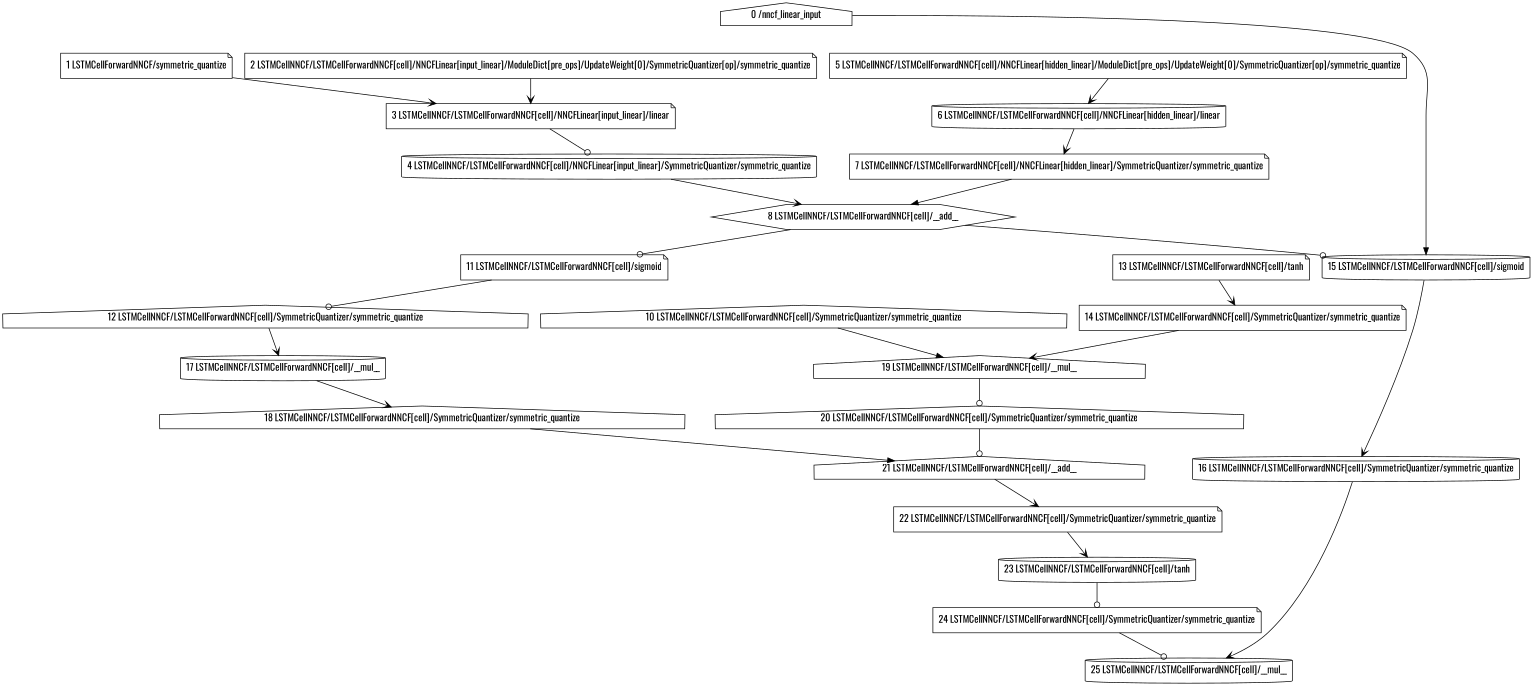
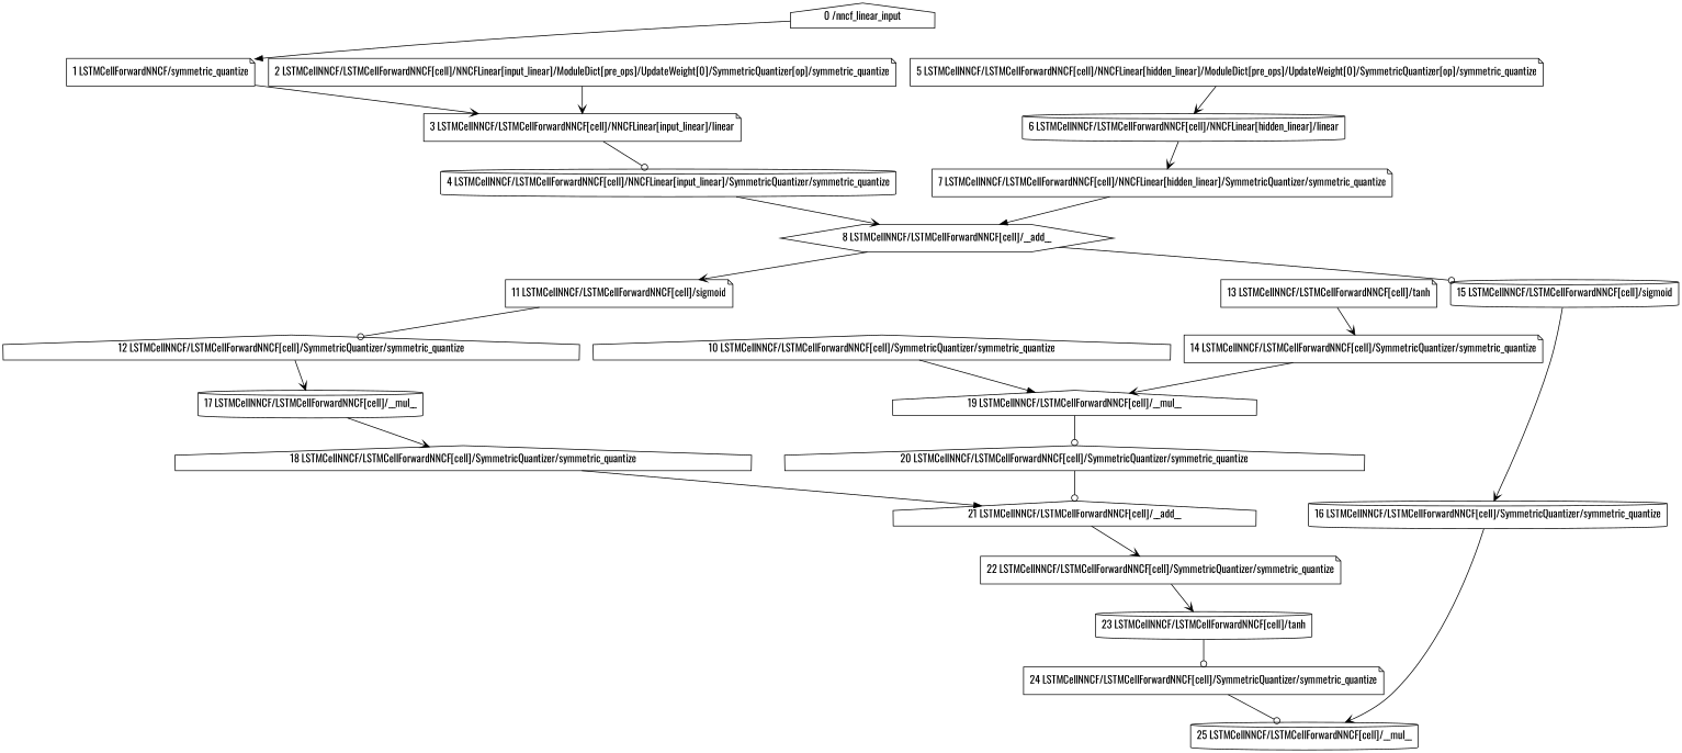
  strict digraph {
    fontname=Oswald
    node [fontname=Oswald shape=note type=symmetric_quantize scope="LSTMCellNNCF/LSTMCellForwardNNCF[cell]"]
    edge [arrowhead=vee fontname=Oswald]
    n1 [label="0 /nncf_linear_input" shape=house type=nncf_model_input scope=""]
    n2 [label="1 LSTMCellForwardNNCF/symmetric_quantize" scope=SymmetricQuantizer]
    "3 LSTMCellNNCF/LSTMCellForwardNNCF[cell]/NNCFLinear[input_linear]/linear" [scope="LSTMCellNNCF/LSTMCellForwardNNCF[cell]/NNCFLinear[input_linear]" type=linear]
    "4 LSTMCellNNCF/LSTMCellForwardNNCF[cell]/NNCFLinear[input_linear]/SymmetricQuantizer/symmetric_quantize" [scope="LSTMCellNNCF/LSTMCellForwardNNCF[cell]/NNCFLinear[input_linear]/SymmetricQuantizer" shape=cylinder]
    "2 LSTMCellNNCF/LSTMCellForwardNNCF[cell]/NNCFLinear[input_linear]/ModuleDict[pre_ops]/UpdateWeight[0]/SymmetricQuantizer[op]/symmetric_quantize" [scope="LSTMCellNNCF/LSTMCellForwardNNCF[cell]/NNCFLinear[input_linear]/ModuleDict[pre_ops]/UpdateWeight[0]/SymmetricQuantizer[op]"]
    "8 LSTMCellNNCF/LSTMCellForwardNNCF[cell]/__add__" [shape=hexagon type=__add__]
    "11 LSTMCellNNCF/LSTMCellForwardNNCF[cell]/sigmoid" [type=sigmoid]
    "15 LSTMCellNNCF/LSTMCellForwardNNCF[cell]/sigmoid" [shape=cylinder type=sigmoid]
    "5 LSTMCellNNCF/LSTMCellForwardNNCF[cell]/NNCFLinear[hidden_linear]/ModuleDict[pre_ops]/UpdateWeight[0]/SymmetricQuantizer[op]/symmetric_quantize" [scope="LSTMCellNNCF/LSTMCellForwardNNCF[cell]/NNCFLinear[hidden_linear]/ModuleDict[pre_ops]/UpdateWeight[0]/SymmetricQuantizer[op]"]
    "6 LSTMCellNNCF/LSTMCellForwardNNCF[cell]/NNCFLinear[hidden_linear]/linear" [scope="LSTMCellNNCF/LSTMCellForwardNNCF[cell]/NNCFLinear[hidden_linear]" shape=cylinder type=linear]
    "7 LSTMCellNNCF/LSTMCellForwardNNCF[cell]/NNCFLinear[hidden_linear]/SymmetricQuantizer/symmetric_quantize" [scope="LSTMCellNNCF/LSTMCellForwardNNCF[cell]/NNCFLinear[hidden_linear]/SymmetricQuantizer"]
    "12 LSTMCellNNCF/LSTMCellForwardNNCF[cell]/SymmetricQuantizer/symmetric_quantize" [scope="LSTMCellNNCF/LSTMCellForwardNNCF[cell]/SymmetricQuantizer" shape=house]
    "13 LSTMCellNNCF/LSTMCellForwardNNCF[cell]/tanh" [type=tanh]
    "14 LSTMCellNNCF/LSTMCellForwardNNCF[cell]/SymmetricQuantizer/symmetric_quantize" [scope="LSTMCellNNCF/LSTMCellForwardNNCF[cell]/SymmetricQuantizer"]
    "16 LSTMCellNNCF/LSTMCellForwardNNCF[cell]/SymmetricQuantizer/symmetric_quantize" [scope="LSTMCellNNCF/LSTMCellForwardNNCF[cell]/SymmetricQuantizer" shape=cylinder]
    "10 LSTMCellNNCF/LSTMCellForwardNNCF[cell]/SymmetricQuantizer/symmetric_quantize" [scope="LSTMCellNNCF/LSTMCellForwardNNCF[cell]/SymmetricQuantizer" shape=house]
    "19 LSTMCellNNCF/LSTMCellForwardNNCF[cell]/__mul__" [shape=house type=__mul__]
    "20 LSTMCellNNCF/LSTMCellForwardNNCF[cell]/SymmetricQuantizer/symmetric_quantize" [scope="LSTMCellNNCF/LSTMCellForwardNNCF[cell]/SymmetricQuantizer" shape=house]
    "17 LSTMCellNNCF/LSTMCellForwardNNCF[cell]/__mul__" [shape=cylinder type=__mul__]
    "18 LSTMCellNNCF/LSTMCellForwardNNCF[cell]/SymmetricQuantizer/symmetric_quantize" [scope="LSTMCellNNCF/LSTMCellForwardNNCF[cell]/SymmetricQuantizer" shape=house]
    "25 LSTMCellNNCF/LSTMCellForwardNNCF[cell]/__mul__" [shape=cylinder type=__mul__]
    "21 LSTMCellNNCF/LSTMCellForwardNNCF[cell]/__add__" [shape=house type=__add__]
    "22 LSTMCellNNCF/LSTMCellForwardNNCF[cell]/SymmetricQuantizer/symmetric_quantize" [scope="LSTMCellNNCF/LSTMCellForwardNNCF[cell]/SymmetricQuantizer"]
    "23 LSTMCellNNCF/LSTMCellForwardNNCF[cell]/tanh" [shape=cylinder type=tanh]
    "24 LSTMCellNNCF/LSTMCellForwardNNCF[cell]/SymmetricQuantizer/symmetric_quantize" [scope="LSTMCellNNCF/LSTMCellForwardNNCF[cell]/SymmetricQuantizer"]
-   n1 -> "15 LSTMCellNNCF/LSTMCellForwardNNCF[cell]/sigmoid" [arrowhead=normal]
+   n1 -> n2 [arrowhead=normal]
    n2 -> "3 LSTMCellNNCF/LSTMCellForwardNNCF[cell]/NNCFLinear[input_linear]/linear"
    "3 LSTMCellNNCF/LSTMCellForwardNNCF[cell]/NNCFLinear[input_linear]/linear" -> "4 LSTMCellNNCF/LSTMCellForwardNNCF[cell]/NNCFLinear[input_linear]/SymmetricQuantizer/symmetric_quantize" [arrowhead=odot]
    "4 LSTMCellNNCF/LSTMCellForwardNNCF[cell]/NNCFLinear[input_linear]/SymmetricQuantizer/symmetric_quantize" -> "8 LSTMCellNNCF/LSTMCellForwardNNCF[cell]/__add__"
    "2 LSTMCellNNCF/LSTMCellForwardNNCF[cell]/NNCFLinear[input_linear]/ModuleDict[pre_ops]/UpdateWeight[0]/SymmetricQuantizer[op]/symmetric_quantize" -> "3 LSTMCellNNCF/LSTMCellForwardNNCF[cell]/NNCFLinear[input_linear]/linear"
-   "8 LSTMCellNNCF/LSTMCellForwardNNCF[cell]/__add__" -> "11 LSTMCellNNCF/LSTMCellForwardNNCF[cell]/sigmoid" [arrowhead=odot]
+   "8 LSTMCellNNCF/LSTMCellForwardNNCF[cell]/__add__" -> "11 LSTMCellNNCF/LSTMCellForwardNNCF[cell]/sigmoid"
    "8 LSTMCellNNCF/LSTMCellForwardNNCF[cell]/__add__" -> "15 LSTMCellNNCF/LSTMCellForwardNNCF[cell]/sigmoid" [arrowhead=odot]
    "11 LSTMCellNNCF/LSTMCellForwardNNCF[cell]/sigmoid" -> "12 LSTMCellNNCF/LSTMCellForwardNNCF[cell]/SymmetricQuantizer/symmetric_quantize" [arrowhead=odot]
    "15 LSTMCellNNCF/LSTMCellForwardNNCF[cell]/sigmoid" -> "16 LSTMCellNNCF/LSTMCellForwardNNCF[cell]/SymmetricQuantizer/symmetric_quantize"
    "5 LSTMCellNNCF/LSTMCellForwardNNCF[cell]/NNCFLinear[hidden_linear]/ModuleDict[pre_ops]/UpdateWeight[0]/SymmetricQuantizer[op]/symmetric_quantize" -> "6 LSTMCellNNCF/LSTMCellForwardNNCF[cell]/NNCFLinear[hidden_linear]/linear"
    "6 LSTMCellNNCF/LSTMCellForwardNNCF[cell]/NNCFLinear[hidden_linear]/linear" -> "7 LSTMCellNNCF/LSTMCellForwardNNCF[cell]/NNCFLinear[hidden_linear]/SymmetricQuantizer/symmetric_quantize"
    "7 LSTMCellNNCF/LSTMCellForwardNNCF[cell]/NNCFLinear[hidden_linear]/SymmetricQuantizer/symmetric_quantize" -> "8 LSTMCellNNCF/LSTMCellForwardNNCF[cell]/__add__" [arrowhead=normal]
    "12 LSTMCellNNCF/LSTMCellForwardNNCF[cell]/SymmetricQuantizer/symmetric_quantize" -> "17 LSTMCellNNCF/LSTMCellForwardNNCF[cell]/__mul__"
    "13 LSTMCellNNCF/LSTMCellForwardNNCF[cell]/tanh" -> "14 LSTMCellNNCF/LSTMCellForwardNNCF[cell]/SymmetricQuantizer/symmetric_quantize"
    "14 LSTMCellNNCF/LSTMCellForwardNNCF[cell]/SymmetricQuantizer/symmetric_quantize" -> "19 LSTMCellNNCF/LSTMCellForwardNNCF[cell]/__mul__"
    "16 LSTMCellNNCF/LSTMCellForwardNNCF[cell]/SymmetricQuantizer/symmetric_quantize" -> "25 LSTMCellNNCF/LSTMCellForwardNNCF[cell]/__mul__"
    "10 LSTMCellNNCF/LSTMCellForwardNNCF[cell]/SymmetricQuantizer/symmetric_quantize" -> "19 LSTMCellNNCF/LSTMCellForwardNNCF[cell]/__mul__" [arrowhead=normal]
    "19 LSTMCellNNCF/LSTMCellForwardNNCF[cell]/__mul__" -> "20 LSTMCellNNCF/LSTMCellForwardNNCF[cell]/SymmetricQuantizer/symmetric_quantize" [arrowhead=odot]
    "20 LSTMCellNNCF/LSTMCellForwardNNCF[cell]/SymmetricQuantizer/symmetric_quantize" -> "21 LSTMCellNNCF/LSTMCellForwardNNCF[cell]/__add__" [arrowhead=odot]
    "17 LSTMCellNNCF/LSTMCellForwardNNCF[cell]/__mul__" -> "18 LSTMCellNNCF/LSTMCellForwardNNCF[cell]/SymmetricQuantizer/symmetric_quantize"
    "18 LSTMCellNNCF/LSTMCellForwardNNCF[cell]/SymmetricQuantizer/symmetric_quantize" -> "21 LSTMCellNNCF/LSTMCellForwardNNCF[cell]/__add__" [arrowhead=normal]
    "21 LSTMCellNNCF/LSTMCellForwardNNCF[cell]/__add__" -> "22 LSTMCellNNCF/LSTMCellForwardNNCF[cell]/SymmetricQuantizer/symmetric_quantize"
    "22 LSTMCellNNCF/LSTMCellForwardNNCF[cell]/SymmetricQuantizer/symmetric_quantize" -> "23 LSTMCellNNCF/LSTMCellForwardNNCF[cell]/tanh"
    "23 LSTMCellNNCF/LSTMCellForwardNNCF[cell]/tanh" -> "24 LSTMCellNNCF/LSTMCellForwardNNCF[cell]/SymmetricQuantizer/symmetric_quantize" [arrowhead=odot]
    "24 LSTMCellNNCF/LSTMCellForwardNNCF[cell]/SymmetricQuantizer/symmetric_quantize" -> "25 LSTMCellNNCF/LSTMCellForwardNNCF[cell]/__mul__" [arrowhead=odot]
  }
